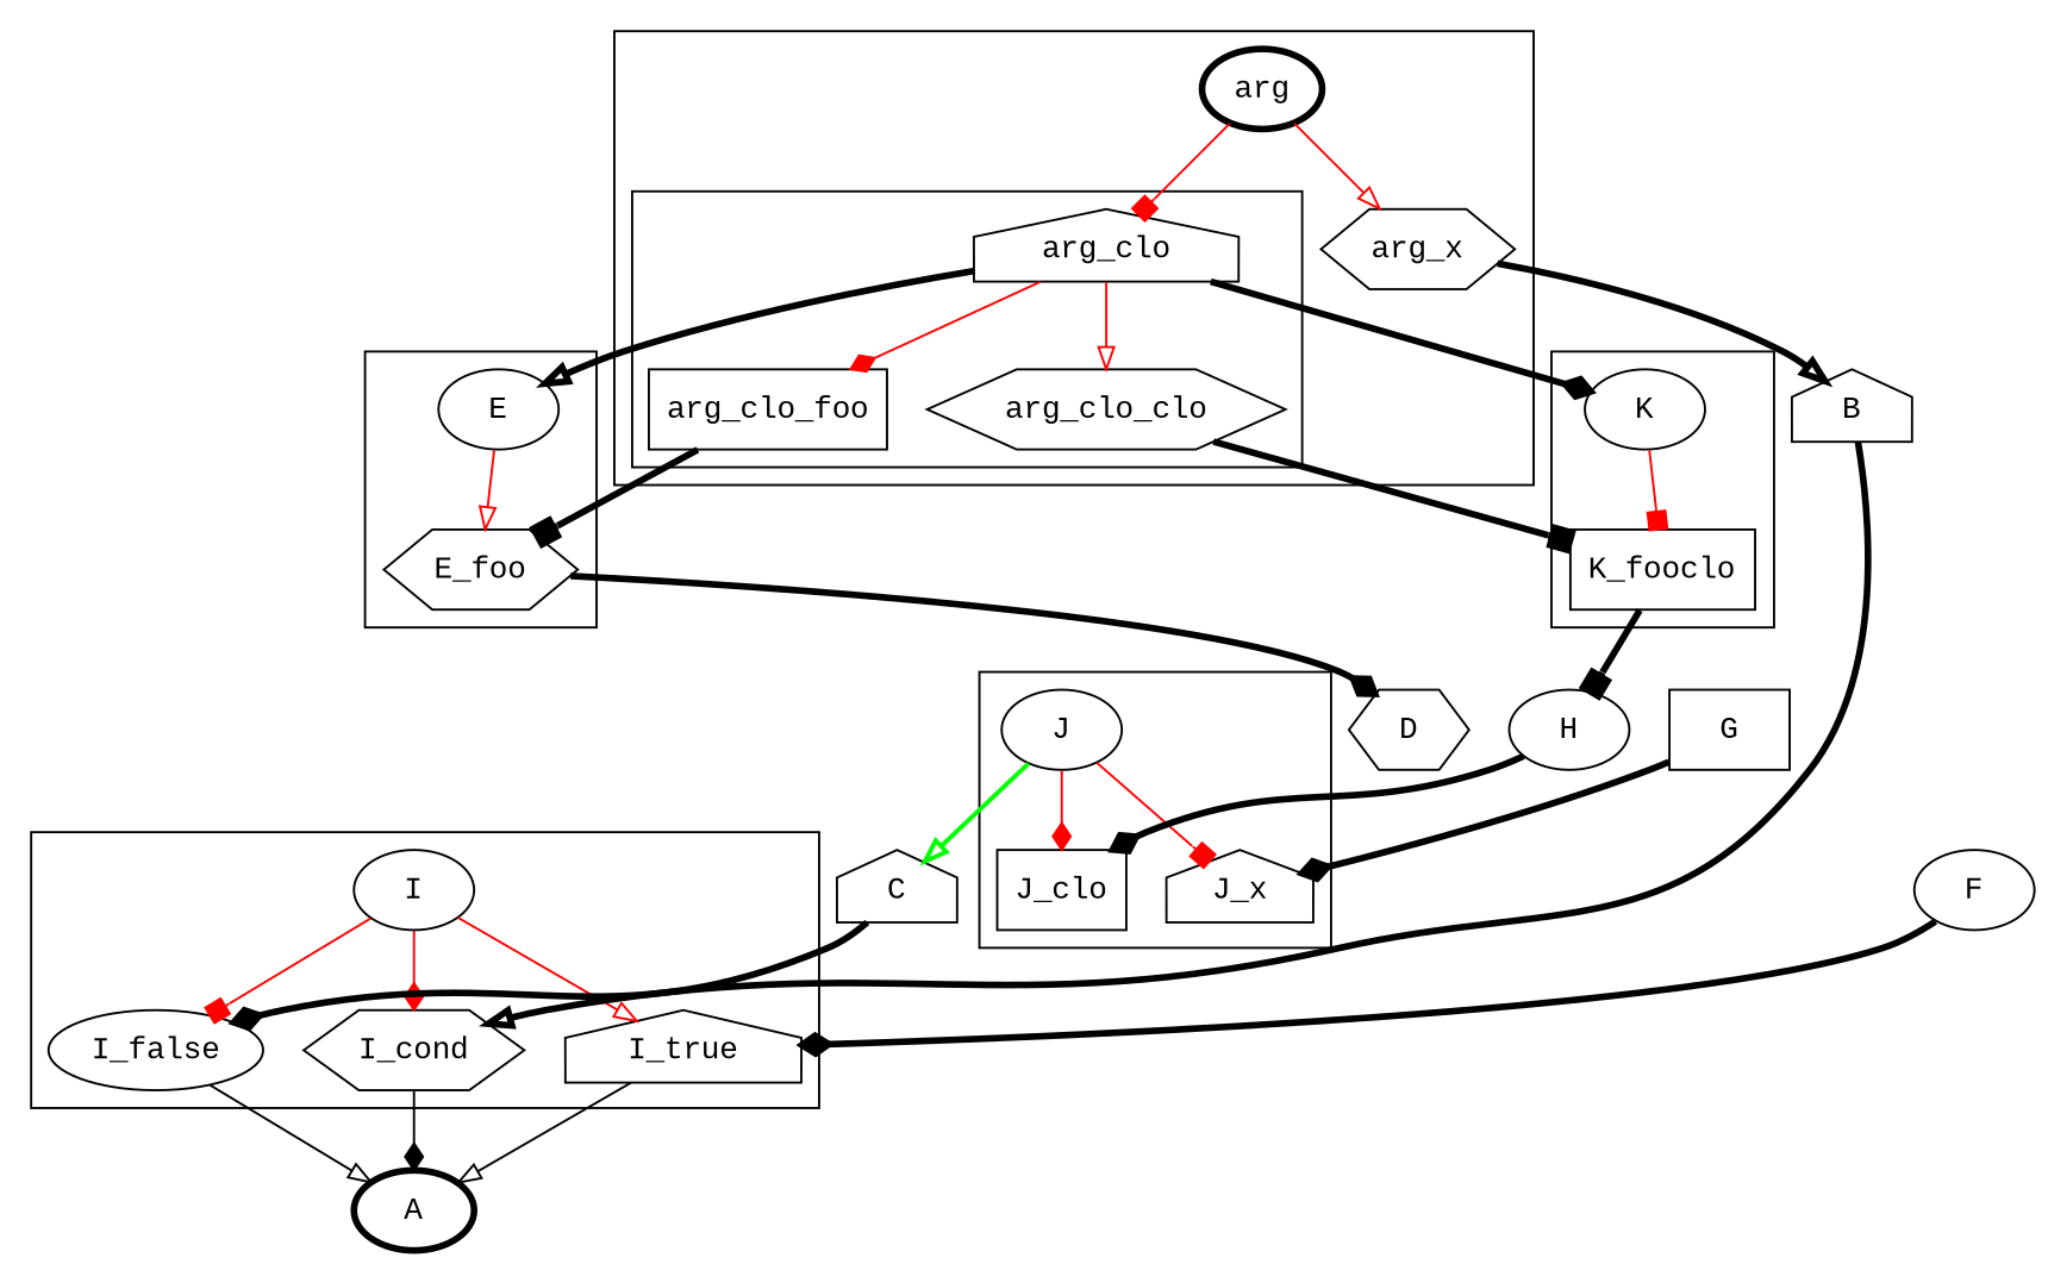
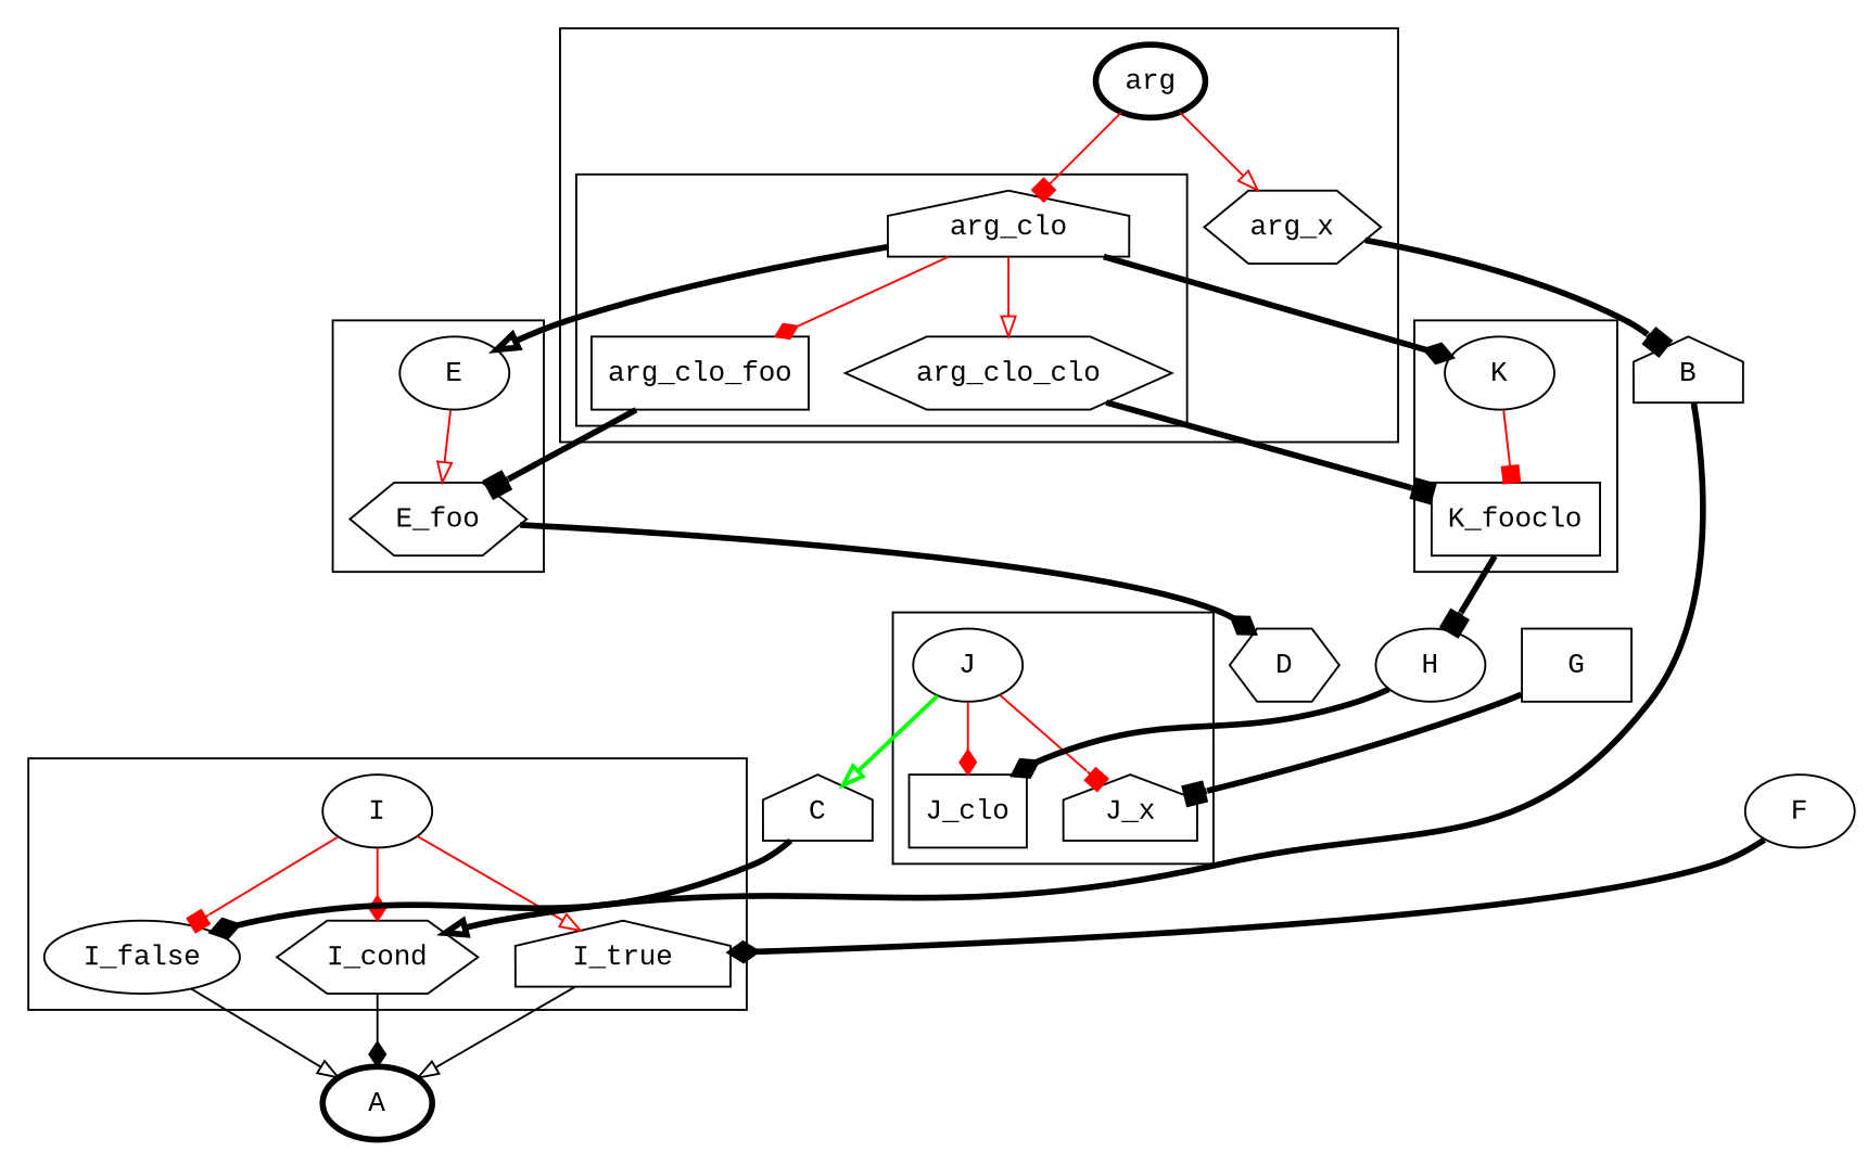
  digraph {
    fontname="Liberation Mono"
    node [fontname="Liberation Mono" shape=ellipse]
    edge [arrowhead=diamond fontname="Liberation Mono"]
    I
    I_cond [shape=hexagon]
    I_true [shape=house]
    I_false
    E
    E_foo [shape=hexagon]
    J
    J_x [shape=house]
    J_clo [shape=box]
    arg_clo [shape=house]
    arg_clo_foo [shape=box]
    n12 [label=arg_clo_clo shape=hexagon]
    arg [penwidth=3]
    arg_x [shape=hexagon]
    K_fooclo [shape=box]
    K
    A [penwidth=3]
    D [shape=hexagon]
    C [shape=house]
    B [shape=house]
    H
    F
    G [shape=box]
    subgraph cluster_1 {
      I
      I_cond
      I_true
      I_false
    }
    subgraph cluster_2 {
      E
      E_foo
    }
    subgraph cluster_3 {
      J
      J_x
      J_clo
    }
    subgraph cluster_4 {
      arg
      arg_x
      subgraph cluster_5 {
        arg_clo
        arg_clo_foo
        n12
      }
    }
    subgraph cluster_6 {
      K_fooclo
      K
    }
    I -> I_cond [color=red]
    I -> I_true [arrowhead=onormal color=red]
    I -> I_false [arrowhead=box color=red]
    I_cond -> A
    I_true -> A [arrowhead=onormal]
    I_false -> A [arrowhead=onormal]
    E -> E_foo [arrowhead=onormal color=red]
    E_foo -> D [penwidth=3]
    J -> J_x [arrowhead=box color=red]
    J -> J_clo [color=red]
    J -> C [arrowhead=onormal color=green penwidth=2]
    arg_clo -> E [arrowhead=onormal penwidth=3]
    arg_clo -> arg_clo_foo [color=red]
    arg_clo -> n12 [arrowhead=onormal color=red]
    arg_clo -> K [penwidth=3]
    arg_clo_foo -> E_foo [arrowhead=box penwidth=3]
    n12 -> K_fooclo [arrowhead=box penwidth=3]
    arg -> arg_clo [arrowhead=box color=red]
    arg -> arg_x [arrowhead=onormal color=red]
-   arg_x -> B [arrowhead=onormal penwidth=3]
+   arg_x -> B [arrowhead=box penwidth=3]
    K_fooclo -> H [arrowhead=box penwidth=3]
    K -> K_fooclo [arrowhead=box color=red]
    C -> I_false [penwidth=3]
    B -> I_cond [arrowhead=onormal penwidth=3]
    H -> J_clo [penwidth=3]
    F -> I_true [penwidth=3]
-   G -> J_x [penwidth=3]
+   G -> J_x [arrowhead=box penwidth=3]
  }
